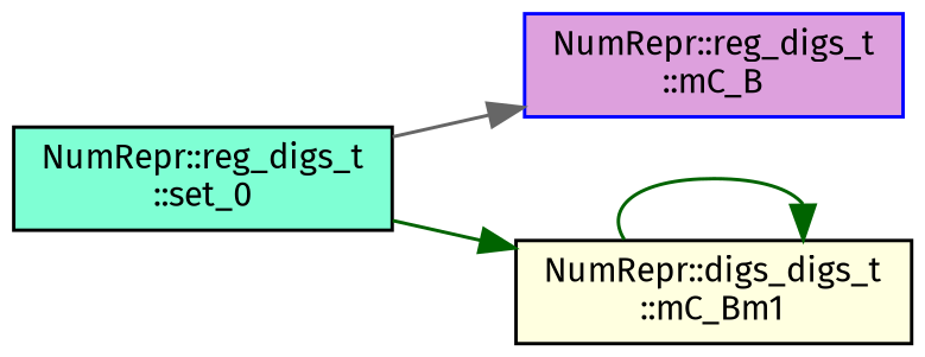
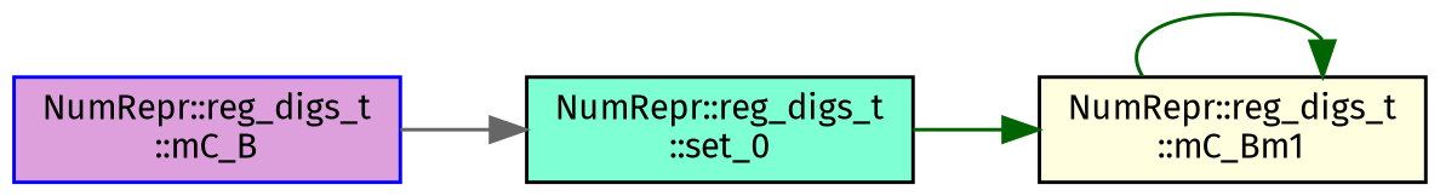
  digraph {
    fontname="Fira Sans"
    rankdir=LR
    node [color=black fontname="Fira Sans" fontsize=10 shape=box style=filled]
    edge [color=darkgreen fontname="Fira Sans" fontsize=10 labelfontname=Helvetica labelfontsize=10 style=solid]
    n1 [color=blue fillcolor=plum fontcolor=black height=0.2 label="NumRepr::reg_digs_t\l::mC_B" width=0.4]
    n2 [fillcolor=aquamarine height=0.2 label="NumRepr::reg_digs_t\l::set_0" width=0.4]
-   n3 [fillcolor=lightyellow height=0.2 label="NumRepr::digs_digs_t\l::mC_Bm1" width=0.4]
-   n2 -> n1 [color=gray40]
+   n3 [fillcolor=lightyellow height=0.2 label="NumRepr::reg_digs_t\l::mC_Bm1" width=0.4]
+   n1 -> n2 [color=gray40]
    n2 -> n3
    n3 -> n3
  }
